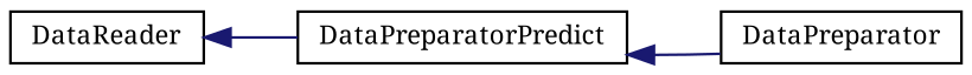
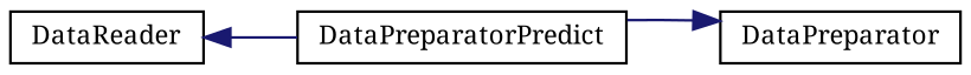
  digraph {
    fontname="Noto Serif"
    rankdir=LR
    node [color=black fillcolor=white fontname="Noto Serif" fontsize=10 shape=record style=filled]
    edge [color=midnightblue dir=back fontname="Noto Serif" fontsize=10 labelfontname=Helvetica labelfontsize=10 style=solid]
    n1 [height=0.2 label=DataReader width=0.4]
    n2 [height=0.2 label=DataPreparatorPredict width=0.4]
    n3 [height=0.2 label=DataPreparator width=0.4]
    n1 -> n2
-   n2 -> n3
+   n3 -> n2
  }
